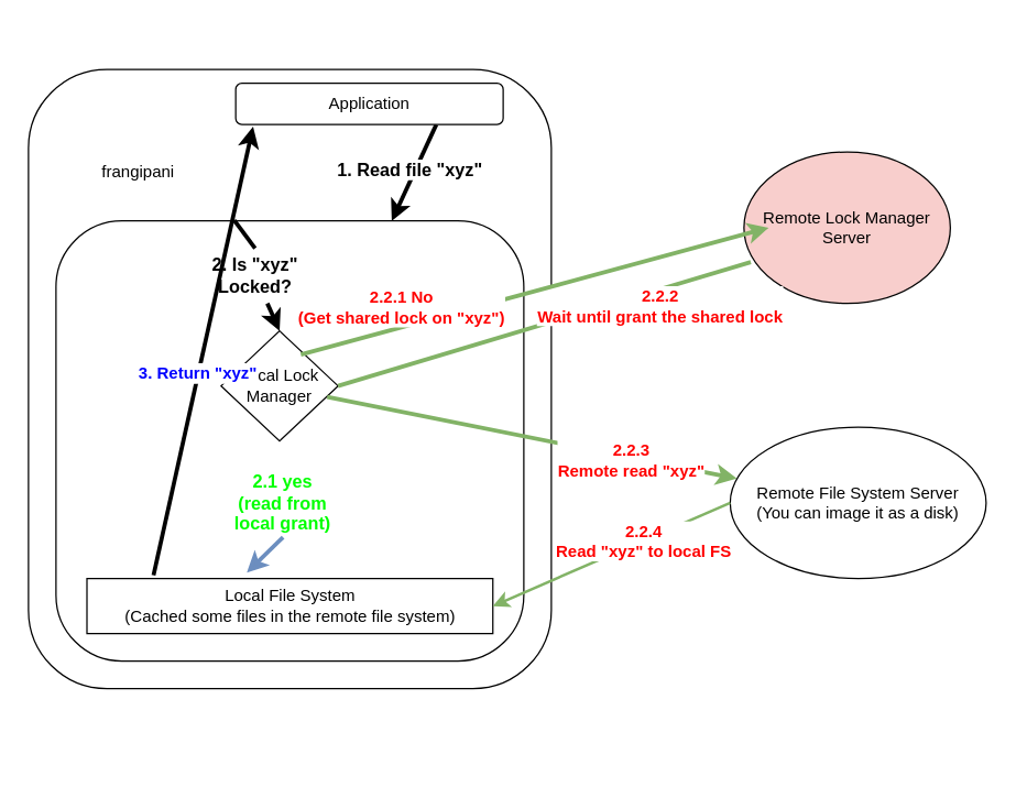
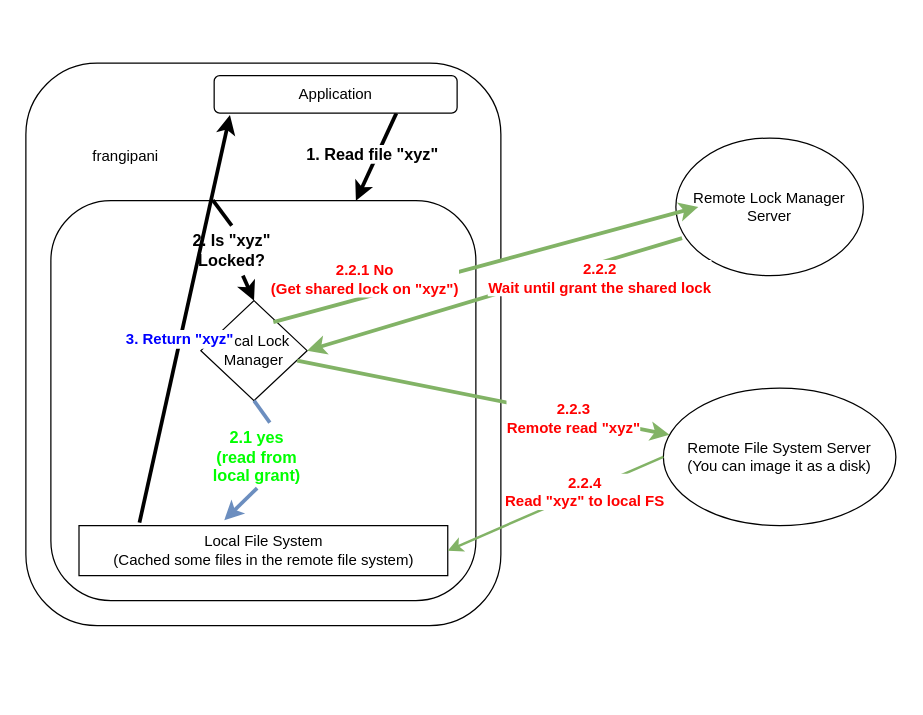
  <mxCell id="0" />
  <mxCell id="1" parent="0" />
- <mxCell id="2" value="Remote Lock Manager Server" style="ellipse;whiteSpace=wrap;html=1;fillColor=#f8cecc;" parent="1" vertex="1"><mxGeometry x="540" y="110" width="150" height="110" as="geometry" /></mxCell>
+ <mxCell id="2" value="Remote Lock Manager Server" style="ellipse;whiteSpace=wrap;html=1;" parent="1" vertex="1"><mxGeometry x="540" y="110" width="150" height="110" as="geometry" /></mxCell>
  <mxCell id="3" value="Remote File System Server&lt;br&gt;(You can image it as a disk)" style="ellipse;whiteSpace=wrap;html=1;" parent="1" vertex="1"><mxGeometry x="530" y="310" width="186" height="110" as="geometry" /></mxCell>
  <mxCell id="4" value="" style="group;fontSize=13;fontStyle=1" parent="1" vertex="1" connectable="0"><mxGeometry x="20" y="20" width="380" height="530" as="geometry" /></mxCell>
  <mxCell id="5" value="" style="rounded=1;whiteSpace=wrap;html=1;" parent="4" vertex="1"><mxGeometry y="30" width="380" height="450" as="geometry" /></mxCell>
  <mxCell id="6" value="" style="edgeStyle=none;html=1;exitX=0.75;exitY=1;exitDx=0;exitDy=0;strokeWidth=3;" parent="4" source="8" target="9" edge="1"><mxGeometry relative="1" as="geometry" /></mxCell>
  <mxCell id="7" value="1. Read file &quot;xyz&quot;" style="edgeLabel;html=1;align=center;verticalAlign=middle;resizable=0;points=[];fontSize=13;fontStyle=1" parent="6" vertex="1" connectable="0"><mxGeometry x="0.184" y="2" relative="1" as="geometry"><mxPoint x="-2" y="-10" as="offset" /></mxGeometry></mxCell>
  <mxCell id="8" value="Application" style="rounded=1;whiteSpace=wrap;html=1;" parent="4" vertex="1"><mxGeometry x="150.63" y="40" width="194.37" height="30" as="geometry" /></mxCell>
  <mxCell id="9" value="" style="rounded=1;whiteSpace=wrap;html=1;" parent="4" vertex="1"><mxGeometry x="20" y="140" width="340" height="320" as="geometry" /></mxCell>
  <mxCell id="10" value="frangipani" style="text;html=1;strokeColor=none;fillColor=none;align=center;verticalAlign=middle;whiteSpace=wrap;rounded=0;" parent="4" vertex="1"><mxGeometry x="50" y="90" width="60" height="30" as="geometry" /></mxCell>
  <mxCell id="11" value="Local Lock Manager" style="rhombus;whiteSpace=wrap;html=1;" parent="4" vertex="1"><mxGeometry x="140" y="220" width="85" height="80" as="geometry" /></mxCell>
  <mxCell id="12" value="" style="endArrow=classic;html=1;entryX=0.5;entryY=0;entryDx=0;entryDy=0;startArrow=none;strokeWidth=3;" parent="4" source="13" target="11" edge="1"><mxGeometry width="50" height="50" relative="1" as="geometry"><mxPoint x="155" y="120" as="sourcePoint" /><mxPoint x="330" y="190" as="targetPoint" /></mxGeometry></mxCell>
  <mxCell id="13" value="2. Is &quot;xyz&quot; Locked?" style="text;html=1;strokeColor=none;fillColor=none;align=center;verticalAlign=middle;whiteSpace=wrap;rounded=0;fontStyle=1;fontSize=13;" parent="4" vertex="1"><mxGeometry x="127.82" y="160" width="73.75" height="40" as="geometry" /></mxCell>
  <mxCell id="14" value="" style="endArrow=none;html=1;entryX=0.5;entryY=0;entryDx=0;entryDy=0;exitX=0.381;exitY=-0.001;exitDx=0;exitDy=0;exitPerimeter=0;strokeWidth=3;" parent="4" source="9" target="13" edge="1"><mxGeometry width="50" height="50" relative="1" as="geometry"><mxPoint x="195" y="130" as="sourcePoint" /><mxPoint x="225" y="165" as="targetPoint" /></mxGeometry></mxCell>
  <mxCell id="15" value="Local File System&lt;br&gt;(Cached some files in the remote file system)" style="rounded=0;whiteSpace=wrap;html=1;" parent="4" vertex="1"><mxGeometry x="42.5" y="400" width="295" height="40" as="geometry" /></mxCell>
  <mxCell id="16" value="" style="endArrow=classic;html=1;exitX=0.5;exitY=1;exitDx=0;exitDy=0;entryX=0.394;entryY=-0.11;entryDx=0;entryDy=0;startArrow=none;entryPerimeter=0;strokeWidth=3;fillColor=#dae8fc;strokeColor=#6c8ebf;" parent="4" source="17" target="15" edge="1"><mxGeometry width="50" height="50" relative="1" as="geometry"><mxPoint x="290" y="300" as="sourcePoint" /><mxPoint x="340" y="250" as="targetPoint" /></mxGeometry></mxCell>
  <mxCell id="17" value="2.1 yes&lt;br style=&quot;font-size: 13px;&quot;&gt;(read from local grant)" style="text;html=1;strokeColor=none;fillColor=none;align=center;verticalAlign=middle;whiteSpace=wrap;rounded=0;fontColor=#00FF00;fontStyle=1;fontSize=13;" parent="4" vertex="1"><mxGeometry x="140" y="320" width="90" height="50" as="geometry" /></mxCell>
+ <mxCell id="18" value="" style="endArrow=none;html=1;exitX=0.5;exitY=1;exitDx=0;exitDy=0;entryX=0.613;entryY=-0.048;entryDx=0;entryDy=0;entryPerimeter=0;strokeWidth=3;fillColor=#dae8fc;strokeColor=#6c8ebf;" parent="4" source="11" target="17" edge="1"><mxGeometry width="50" height="50" relative="1" as="geometry"><mxPoint x="187.5" y="300" as="sourcePoint" /><mxPoint x="206.25" y="470" as="targetPoint" /></mxGeometry></mxCell>
  <mxCell id="19" value="" style="endArrow=classic;html=1;exitX=0.164;exitY=-0.06;exitDx=0;exitDy=0;exitPerimeter=0;entryX=0.065;entryY=1.053;entryDx=0;entryDy=0;entryPerimeter=0;fontSize=11;strokeWidth=3;" parent="4" source="15" target="8" edge="1"><mxGeometry width="50" height="50" relative="1" as="geometry"><mxPoint x="290" y="270" as="sourcePoint" /><mxPoint x="340" y="220" as="targetPoint" /></mxGeometry></mxCell>
  <mxCell id="20" value="3. Return &quot;xyz&quot;" style="edgeLabel;html=1;align=center;verticalAlign=middle;resizable=0;points=[];fontColor=#0000FF;fontStyle=1;fontSize=12;" parent="19" vertex="1" connectable="0"><mxGeometry x="-0.104" y="1" relative="1" as="geometry"><mxPoint as="offset" /></mxGeometry></mxCell>
- <mxCell id="21" value="" style="endArrow=none;html=1;exitX=0.033;exitY=0.727;exitDx=0;exitDy=0;exitPerimeter=0;entryX=1;entryY=0.5;entryDx=0;entryDy=0;fontColor=#FF0000;fillColor=#d5e8d4;strokeColor=#82b366;strokeWidth=3;" parent="1" source="2" target="11" edge="1"><mxGeometry width="50" height="50" relative="1" as="geometry"><mxPoint x="310" y="290" as="sourcePoint" /><mxPoint x="360" y="240" as="targetPoint" /></mxGeometry></mxCell>
+ <mxCell id="21" value="" style="endArrow=classic;html=1;exitX=0.033;exitY=0.727;exitDx=0;exitDy=0;exitPerimeter=0;entryX=1;entryY=0.5;entryDx=0;entryDy=0;fontColor=#FF0000;fillColor=#d5e8d4;strokeColor=#82b366;strokeWidth=3;" parent="1" source="2" target="11" edge="1"><mxGeometry width="50" height="50" relative="1" as="geometry"><mxPoint x="310" y="290" as="sourcePoint" /><mxPoint x="360" y="240" as="targetPoint" /></mxGeometry></mxCell>
  <mxCell id="22" value="2.2.2&lt;br style=&quot;font-size: 12px;&quot;&gt;Wait until grant the shared lock" style="edgeLabel;html=1;align=center;verticalAlign=middle;resizable=0;points=[];fontColor=#FF0000;fontSize=12;fontStyle=1" parent="21" vertex="1" connectable="0"><mxGeometry x="-0.509" y="2" relative="1" as="geometry"><mxPoint x="7" y="7" as="offset" /></mxGeometry></mxCell>
  <mxCell id="23" value="" style="endArrow=classic;html=1;exitX=0.907;exitY=0.6;exitDx=0;exitDy=0;exitPerimeter=0;fillColor=#d5e8d4;strokeColor=#82b366;strokeWidth=3;" parent="1" source="11" target="3" edge="1"><mxGeometry width="50" height="50" relative="1" as="geometry"><mxPoint x="310" y="280" as="sourcePoint" /><mxPoint x="360" y="230" as="targetPoint" /></mxGeometry></mxCell>
  <mxCell id="24" value="2.2.3 &lt;br style=&quot;font-size: 12px;&quot;&gt;Remote read &quot;xyz&quot;" style="edgeLabel;html=1;align=center;verticalAlign=middle;resizable=0;points=[];fontColor=#FF0000;fontSize=12;fontStyle=1" parent="23" vertex="1" connectable="0"><mxGeometry x="0.347" y="-3" relative="1" as="geometry"><mxPoint x="20" y="2" as="offset" /></mxGeometry></mxCell>
  <mxCell id="25" value="" style="endArrow=classic;html=1;exitX=0;exitY=0.5;exitDx=0;exitDy=0;entryX=1;entryY=0.5;entryDx=0;entryDy=0;fillColor=#d5e8d4;strokeColor=#82b366;strokeWidth=2;" parent="1" source="3" target="15" edge="1"><mxGeometry width="50" height="50" relative="1" as="geometry"><mxPoint x="310" y="270" as="sourcePoint" /><mxPoint x="360" y="220" as="targetPoint" /></mxGeometry></mxCell>
  <mxCell id="26" value="2.2.4&lt;br style=&quot;font-size: 12px;&quot;&gt;Read &quot;xyz&quot; to local FS" style="edgeLabel;html=1;align=center;verticalAlign=middle;resizable=0;points=[];fontColor=#FF0000;fontSize=12;fontStyle=1" parent="25" vertex="1" connectable="0"><mxGeometry x="-0.267" relative="1" as="geometry"><mxPoint as="offset" /></mxGeometry></mxCell>
  <mxCell id="27" value="" style="endArrow=classic;html=1;exitX=0.682;exitY=0.215;exitDx=0;exitDy=0;entryX=0;entryY=0.5;entryDx=0;entryDy=0;fontColor=#FF0000;fillColor=#d5e8d4;strokeColor=#82b366;strokeWidth=3;exitPerimeter=0;" parent="1" source="11" edge="1"><mxGeometry width="50" height="50" relative="1" as="geometry"><mxPoint x="212.5" y="250" as="sourcePoint" /><mxPoint x="558" y="165" as="targetPoint" /></mxGeometry></mxCell>
  <mxCell id="28" value="2.2.1 No&lt;br style=&quot;font-size: 12px;&quot;&gt;(Get shared lock on &quot;xyz&quot;)" style="edgeLabel;html=1;align=center;verticalAlign=middle;resizable=0;points=[];fontColor=#FF0000;fontSize=12;fontStyle=1" parent="27" vertex="1" connectable="0"><mxGeometry x="0.375" y="-1" relative="1" as="geometry"><mxPoint x="-161" y="28" as="offset" /></mxGeometry></mxCell>
